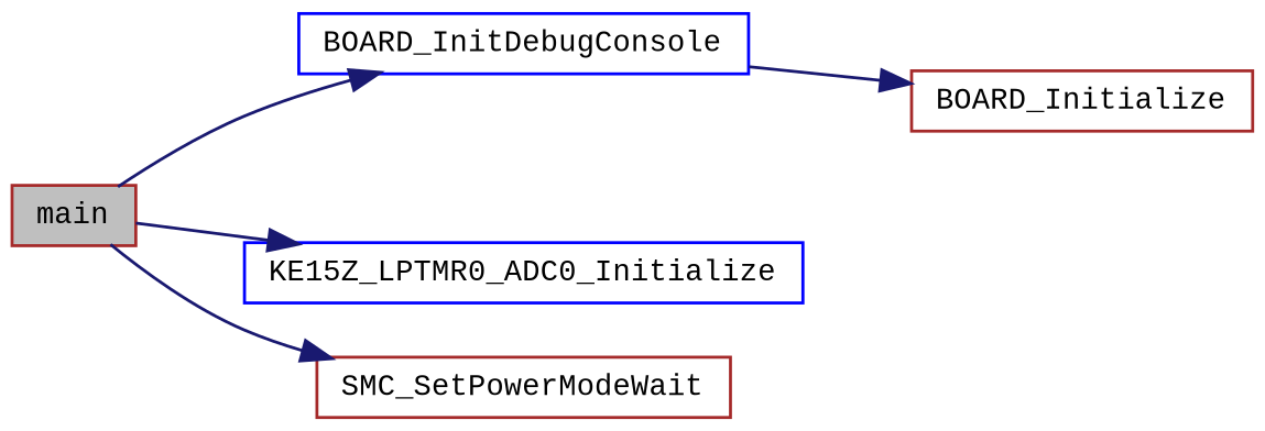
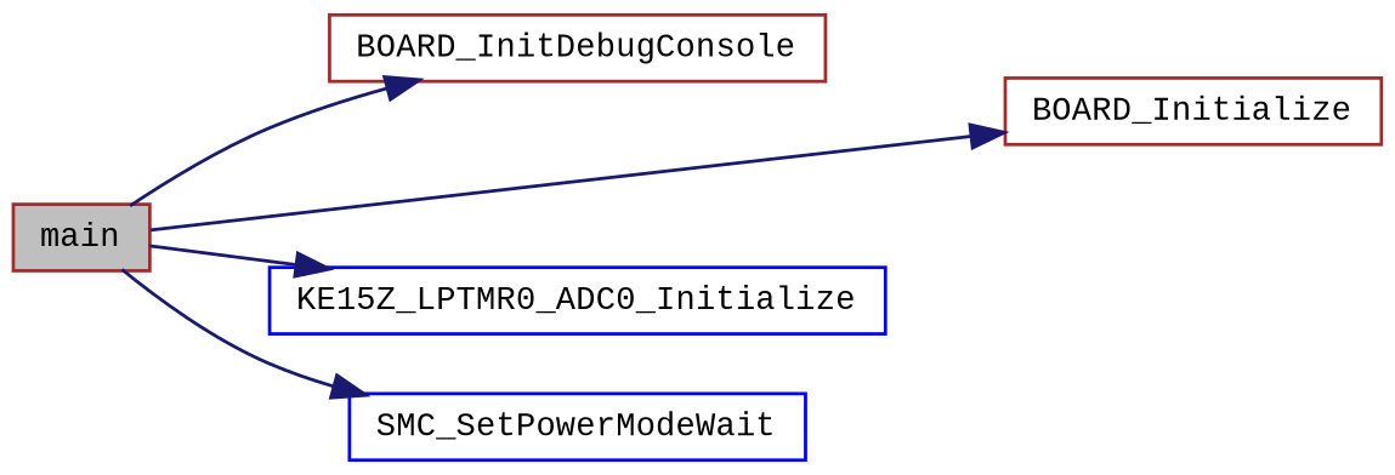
  digraph {
    fontname="Liberation Mono"
    rankdir=LR
    node [color=brown fillcolor=white fontname="Liberation Mono" fontsize=10 shape=record style=filled]
    edge [color=midnightblue fontname="Liberation Mono" fontsize=10 labelfontname=Helvetica labelfontsize=10 style=solid]
    n1 [fillcolor=grey75 fontcolor=black height=0.2 label=main width=0.4]
-   n2 [color=blue height=0.2 label=BOARD_InitDebugConsole width=0.4]
+   n2 [height=0.2 label=BOARD_InitDebugConsole width=0.4]
    n3 [height=0.2 label=BOARD_Initialize width=0.4]
    n4 [color=blue height=0.2 label=KE15Z_LPTMR0_ADC0_Initialize width=0.4]
-   n5 [height=0.2 label=SMC_SetPowerModeWait width=0.4]
+   n5 [color=blue height=0.2 label=SMC_SetPowerModeWait width=0.4]
    n1 -> n2
-   n2 -> n3
+   n1 -> n3
    n1 -> n4
    n1 -> n5
  }
